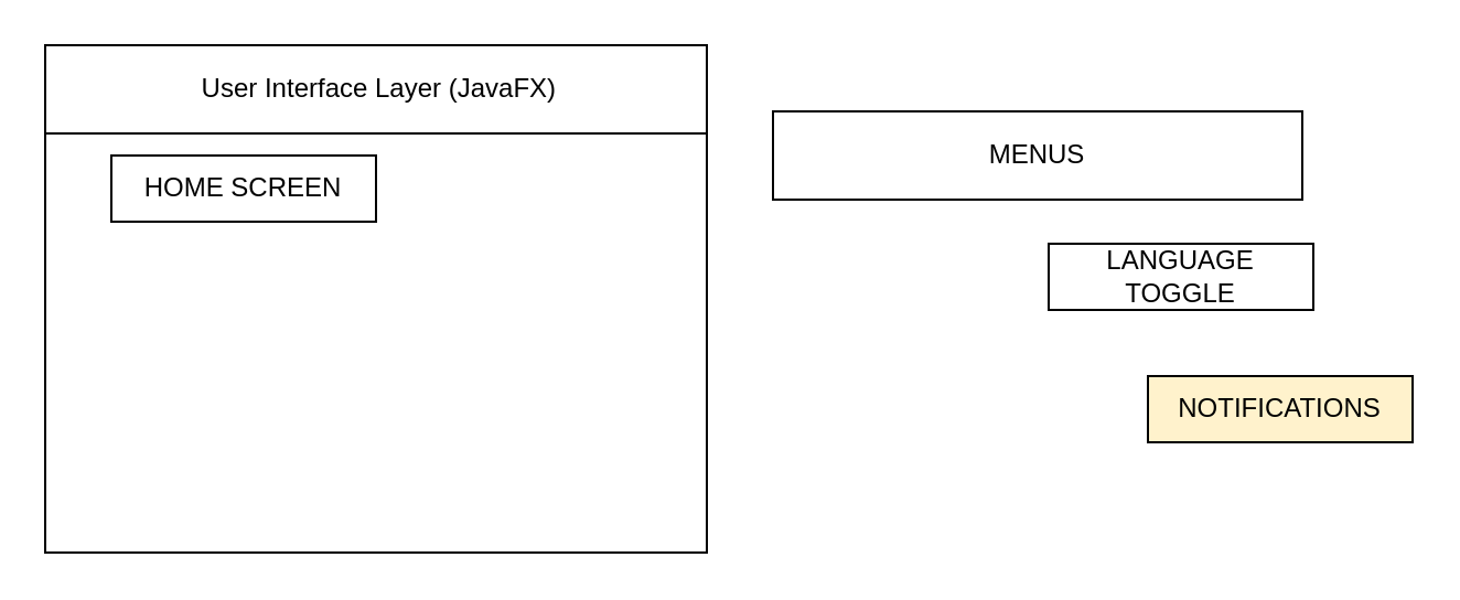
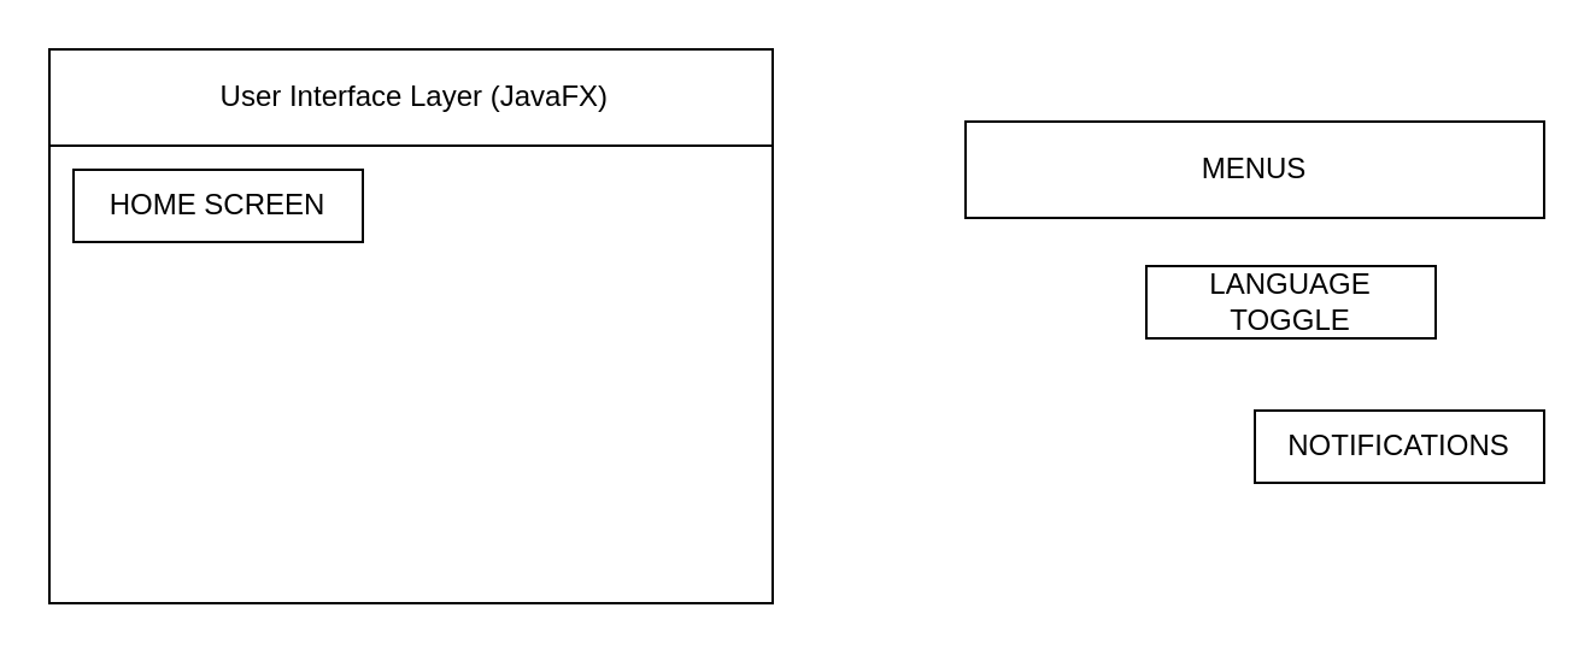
  <mxCell id="0" />
  <mxCell id="1" parent="0" />
  <mxCell id="2" value="" style="rounded=0;whiteSpace=wrap;html=1;align=left;" vertex="1" parent="1"><mxGeometry x="20" y="20" width="300" height="230" as="geometry" /></mxCell>
  <mxCell id="3" value="&amp;nbsp;User Interface Layer (JavaFX)" style="rounded=0;whiteSpace=wrap;html=1;" vertex="1" parent="1"><mxGeometry x="20" y="20" width="300" height="40" as="geometry" /></mxCell>
- <mxCell id="4" value="HOME SCREEN" style="rounded=0;whiteSpace=wrap;html=1;" vertex="1" parent="1"><mxGeometry x="50" y="70" width="120" height="30" as="geometry" /></mxCell>
+ <mxCell id="4" value="HOME SCREEN" style="rounded=0;whiteSpace=wrap;html=1;" vertex="1" parent="1"><mxGeometry x="30" y="70" width="120" height="30" as="geometry" /></mxCell>
  <mxCell id="5" value="LANGUAGE&lt;br&gt;TOGGLE" style="rounded=0;whiteSpace=wrap;html=1;" vertex="1" parent="1"><mxGeometry x="475" y="110" width="120" height="30" as="geometry" /></mxCell>
- <mxCell id="6" value="NOTIFICATIONS" style="rounded=0;whiteSpace=wrap;html=1;fillColor=#fff2cc;" vertex="1" parent="1"><mxGeometry x="520" y="170" width="120" height="30" as="geometry" /></mxCell>
- <mxCell id="7" value="MENUS" style="rounded=0;whiteSpace=wrap;html=1;" vertex="1" parent="1"><mxGeometry x="350" y="50" width="240" height="40" as="geometry" /></mxCell>
+ <mxCell id="6" value="NOTIFICATIONS" style="rounded=0;whiteSpace=wrap;html=1;" vertex="1" parent="1"><mxGeometry x="520" y="170" width="120" height="30" as="geometry" /></mxCell>
+ <mxCell id="7" value="MENUS" style="rounded=0;whiteSpace=wrap;html=1;" vertex="1" parent="1"><mxGeometry x="400" y="50" width="240" height="40" as="geometry" /></mxCell>
